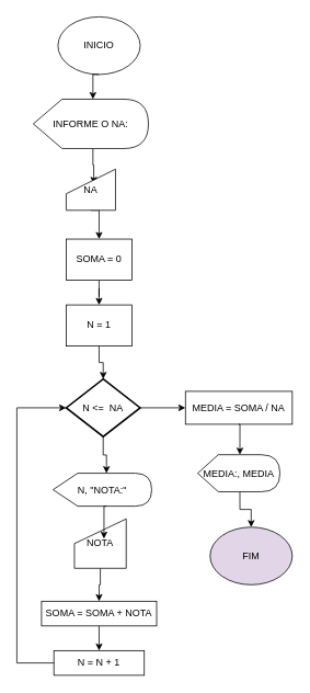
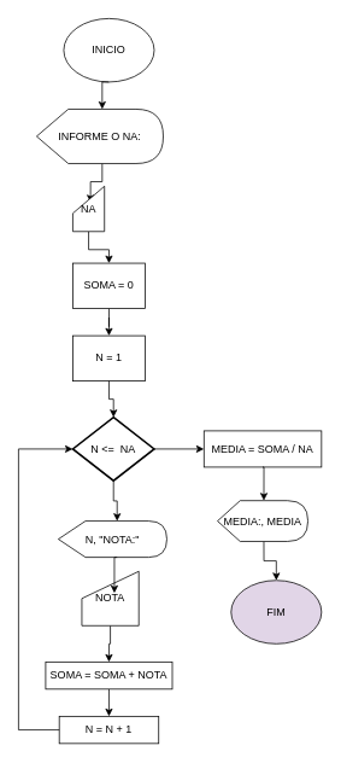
  <mxCell id="0" />
  <mxCell id="1" parent="0" />
  <mxCell id="2" value="INICIO" style="ellipse;whiteSpace=wrap;html=1;" vertex="1" parent="1"><mxGeometry x="70" y="20" width="100" height="70" as="geometry" /></mxCell>
  <mxCell id="3" style="edgeStyle=orthogonalEdgeStyle;rounded=0;orthogonalLoop=1;jettySize=auto;html=1;exitX=0;exitY=0;exitDx=72.5;exitDy=60;exitPerimeter=0;entryX=0.559;entryY=0.359;entryDx=0;entryDy=0;entryPerimeter=0;" edge="1" parent="1" source="4" target="7"><mxGeometry relative="1" as="geometry" /></mxCell>
  <mxCell id="4" value="INFORME O NA:" style="shape=display;whiteSpace=wrap;html=1;" vertex="1" parent="1"><mxGeometry x="40" y="120" width="140" height="60" as="geometry" /></mxCell>
  <mxCell id="5" style="edgeStyle=orthogonalEdgeStyle;rounded=0;orthogonalLoop=1;jettySize=auto;html=1;exitX=0.5;exitY=1;exitDx=0;exitDy=0;entryX=0;entryY=0;entryDx=72.5;entryDy=0;entryPerimeter=0;" edge="1" parent="1" source="2" target="4"><mxGeometry relative="1" as="geometry" /></mxCell>
  <mxCell id="6" style="edgeStyle=orthogonalEdgeStyle;rounded=0;orthogonalLoop=1;jettySize=auto;html=1;exitX=0.5;exitY=1;exitDx=0;exitDy=0;entryX=0.5;entryY=0;entryDx=0;entryDy=0;" edge="1" parent="1" source="7" target="9"><mxGeometry relative="1" as="geometry" /></mxCell>
- <mxCell id="7" value="NA" style="shape=manualInput;whiteSpace=wrap;html=1;" vertex="1" parent="1"><mxGeometry x="80" y="205" width="60" height="50" as="geometry" /></mxCell>
+ <mxCell id="7" value="NA" style="shape=manualInput;whiteSpace=wrap;html=1;" vertex="1" parent="1"><mxGeometry x="80" y="205" width="35" height="50" as="geometry" /></mxCell>
  <mxCell id="8" style="edgeStyle=orthogonalEdgeStyle;rounded=0;orthogonalLoop=1;jettySize=auto;html=1;exitX=0.5;exitY=1;exitDx=0;exitDy=0;" edge="1" parent="1" source="9" target="10"><mxGeometry relative="1" as="geometry" /></mxCell>
  <mxCell id="9" value="SOMA = 0" style="rounded=0;whiteSpace=wrap;html=1;" vertex="1" parent="1"><mxGeometry x="80" y="290" width="80" height="50" as="geometry" /></mxCell>
  <mxCell id="10" value="N = 1" style="rounded=0;whiteSpace=wrap;html=1;" vertex="1" parent="1"><mxGeometry x="80" y="370" width="80" height="50" as="geometry" /></mxCell>
  <mxCell id="11" style="edgeStyle=orthogonalEdgeStyle;rounded=0;orthogonalLoop=1;jettySize=auto;html=1;exitX=1;exitY=0.5;exitDx=0;exitDy=0;exitPerimeter=0;entryX=0;entryY=0.5;entryDx=0;entryDy=0;" edge="1" parent="1" source="12" target="23"><mxGeometry relative="1" as="geometry"><mxPoint x="200" y="495" as="targetPoint" /></mxGeometry></mxCell>
  <mxCell id="12" value="N &amp;lt;=&amp;nbsp; NA" style="strokeWidth=2;html=1;shape=mxgraph.flowchart.decision;whiteSpace=wrap;" vertex="1" parent="1"><mxGeometry x="80" y="460" width="90" height="70" as="geometry" /></mxCell>
  <mxCell id="13" style="edgeStyle=orthogonalEdgeStyle;rounded=0;orthogonalLoop=1;jettySize=auto;html=1;exitX=0.5;exitY=1;exitDx=0;exitDy=0;entryX=0.5;entryY=0;entryDx=0;entryDy=0;entryPerimeter=0;" edge="1" parent="1" source="10" target="12"><mxGeometry relative="1" as="geometry" /></mxCell>
  <mxCell id="14" value="N, &quot;NOTA:&quot;" style="shape=display;whiteSpace=wrap;html=1;" vertex="1" parent="1"><mxGeometry x="64" y="574.5" width="120" height="40" as="geometry" /></mxCell>
  <mxCell id="15" style="edgeStyle=orthogonalEdgeStyle;rounded=0;orthogonalLoop=1;jettySize=auto;html=1;exitX=0.5;exitY=1;exitDx=0;exitDy=0;exitPerimeter=0;entryX=0;entryY=0;entryDx=65;entryDy=0;entryPerimeter=0;" edge="1" parent="1" source="12" target="14"><mxGeometry relative="1" as="geometry" /></mxCell>
  <mxCell id="16" style="edgeStyle=orthogonalEdgeStyle;rounded=0;orthogonalLoop=1;jettySize=auto;html=1;exitX=0.5;exitY=1;exitDx=0;exitDy=0;entryX=0.5;entryY=0;entryDx=0;entryDy=0;" edge="1" parent="1" source="17" target="20"><mxGeometry relative="1" as="geometry" /></mxCell>
  <mxCell id="17" value="NOTA" style="shape=manualInput;whiteSpace=wrap;html=1;" vertex="1" parent="1"><mxGeometry x="90" y="630" width="63" height="60" as="geometry" /></mxCell>
  <mxCell id="18" style="edgeStyle=orthogonalEdgeStyle;rounded=0;orthogonalLoop=1;jettySize=auto;html=1;exitX=0;exitY=0;exitDx=65;exitDy=40;exitPerimeter=0;entryX=0.571;entryY=0.4;entryDx=0;entryDy=0;entryPerimeter=0;" edge="1" parent="1" source="14" target="17"><mxGeometry relative="1" as="geometry" /></mxCell>
  <mxCell id="19" style="edgeStyle=orthogonalEdgeStyle;rounded=0;orthogonalLoop=1;jettySize=auto;html=1;exitX=0.5;exitY=1;exitDx=0;exitDy=0;entryX=0.5;entryY=0;entryDx=0;entryDy=0;" edge="1" parent="1" source="20" target="21"><mxGeometry relative="1" as="geometry" /></mxCell>
  <mxCell id="20" value="SOMA = SOMA + NOTA" style="rounded=0;whiteSpace=wrap;html=1;" vertex="1" parent="1"><mxGeometry x="50" y="730" width="140" height="30" as="geometry" /></mxCell>
  <mxCell id="21" value="N = N + 1" style="rounded=0;whiteSpace=wrap;html=1;" vertex="1" parent="1"><mxGeometry x="65" y="790" width="110" height="30" as="geometry" /></mxCell>
  <mxCell id="22" style="edgeStyle=orthogonalEdgeStyle;rounded=0;orthogonalLoop=1;jettySize=auto;html=1;exitX=0;exitY=0.5;exitDx=0;exitDy=0;entryX=0;entryY=0.5;entryDx=0;entryDy=0;entryPerimeter=0;" edge="1" parent="1" source="21" target="12"><mxGeometry relative="1" as="geometry"><Array as="points"><mxPoint x="20" y="805" /><mxPoint x="20" y="495" /></Array></mxGeometry></mxCell>
  <mxCell id="23" value="MEDIA = SOMA / NA" style="rounded=0;whiteSpace=wrap;html=1;" vertex="1" parent="1"><mxGeometry x="225" y="475" width="130" height="40" as="geometry" /></mxCell>
  <mxCell id="24" style="edgeStyle=orthogonalEdgeStyle;rounded=0;orthogonalLoop=1;jettySize=auto;html=1;exitX=0;exitY=0;exitDx=51.25;exitDy=45;exitPerimeter=0;entryX=0.5;entryY=0;entryDx=0;entryDy=0;" edge="1" parent="1" source="25" target="27"><mxGeometry relative="1" as="geometry" /></mxCell>
  <mxCell id="25" value="MEDIA:, MEDIA" style="shape=display;whiteSpace=wrap;html=1;" vertex="1" parent="1"><mxGeometry x="240" y="552" width="100" height="45" as="geometry" /></mxCell>
  <mxCell id="26" style="edgeStyle=orthogonalEdgeStyle;rounded=0;orthogonalLoop=1;jettySize=auto;html=1;exitX=0.5;exitY=1;exitDx=0;exitDy=0;entryX=0;entryY=0;entryDx=51.25;entryDy=0;entryPerimeter=0;" edge="1" parent="1" source="23" target="25"><mxGeometry relative="1" as="geometry" /></mxCell>
  <mxCell id="27" value="FIM" style="ellipse;whiteSpace=wrap;html=1;fillColor=#e1d5e7;" vertex="1" parent="1"><mxGeometry x="255" y="640" width="100" height="70" as="geometry" /></mxCell>
